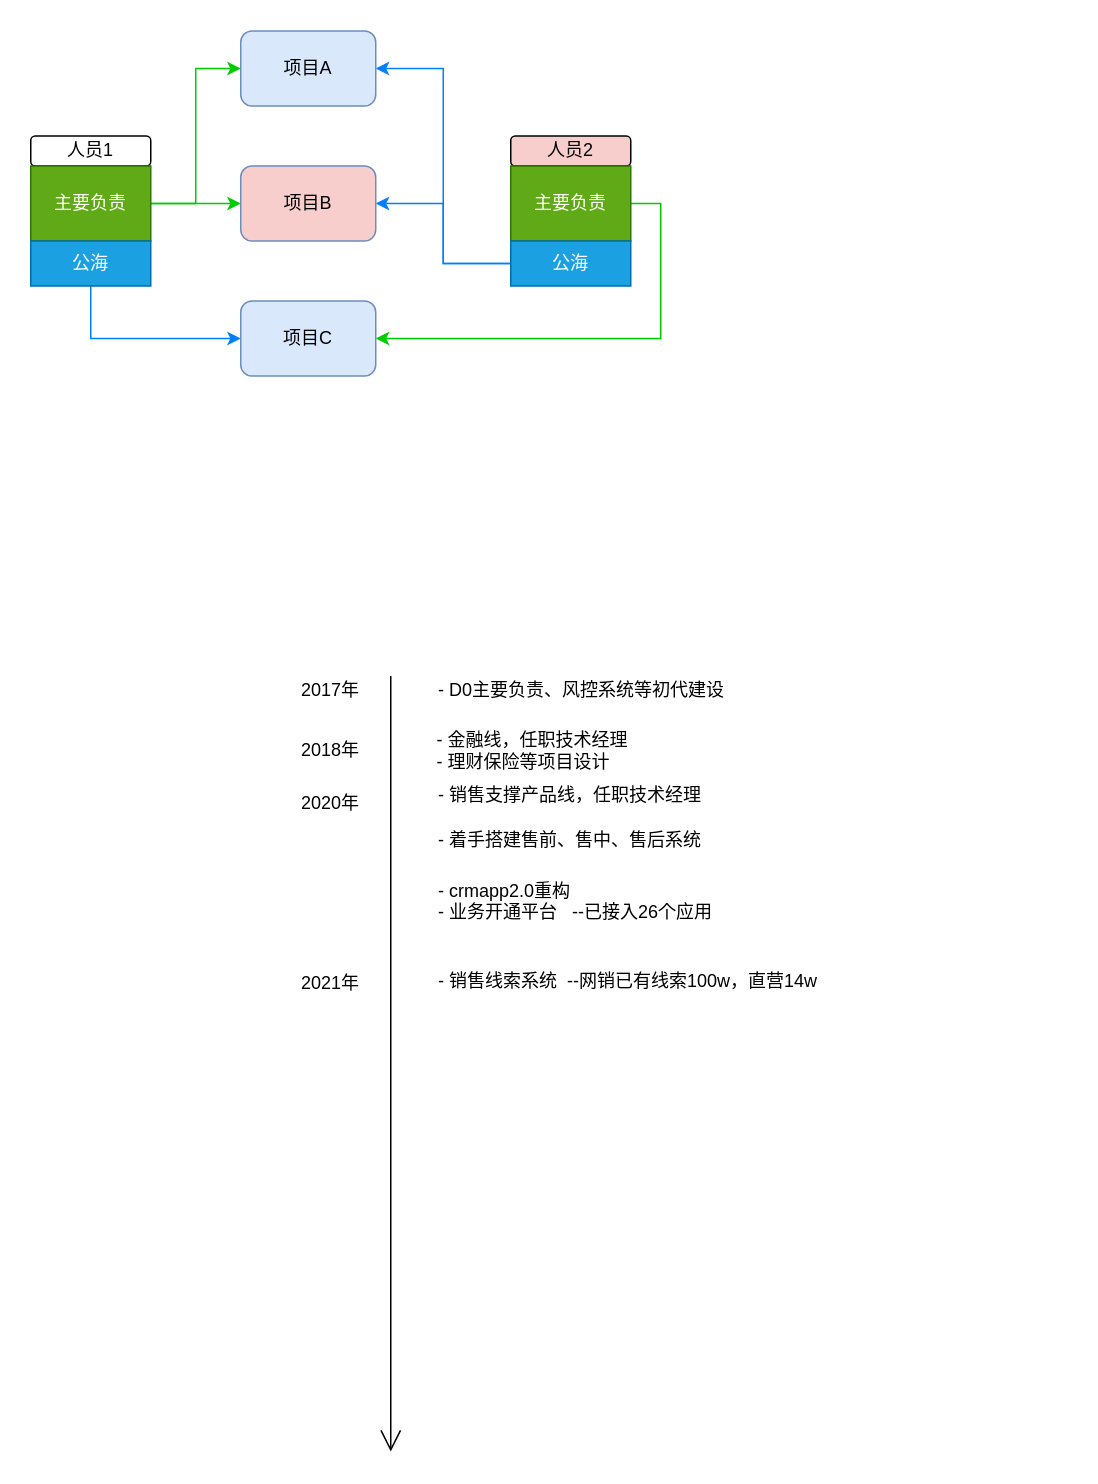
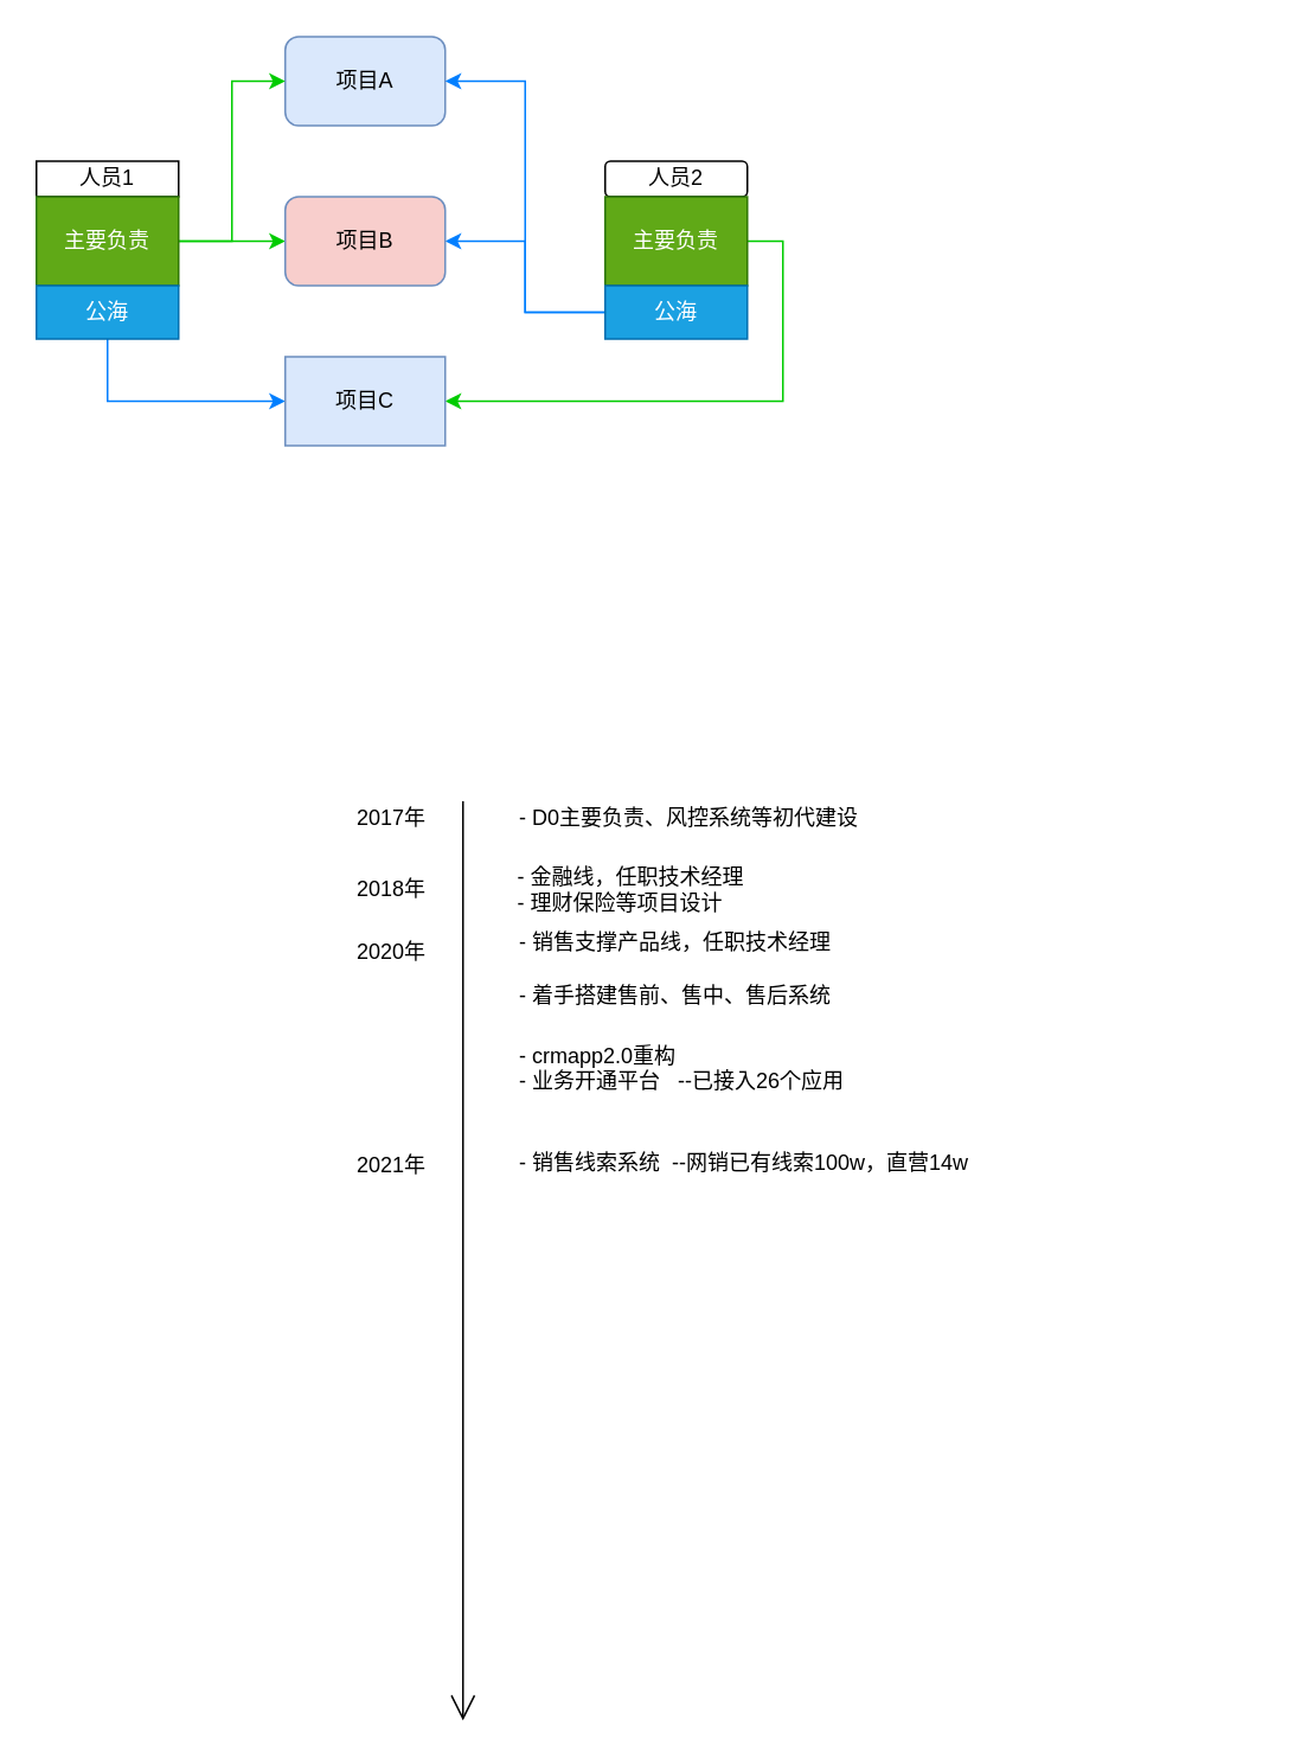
  <mxCell id="0" />
  <mxCell id="1" parent="0" />
  <mxCell id="2" value="项目A" style="rounded=1;whiteSpace=wrap;html=1;fillColor=#dae8fc;strokeColor=#6c8ebf;" parent="1" vertex="1"><mxGeometry x="160" y="20" width="90" height="50" as="geometry" /></mxCell>
- <mxCell id="3" value="人员1" style="rounded=1;whiteSpace=wrap;html=1;glass=0;" parent="1" vertex="1"><mxGeometry x="20" y="90" width="80" height="20" as="geometry" /></mxCell>
+ <mxCell id="3" value="人员1" style="whiteSpace=wrap;html=1;glass=0;rounded=0;" parent="1" vertex="1"><mxGeometry x="20" y="90" width="80" height="20" as="geometry" /></mxCell>
  <mxCell id="4" style="edgeStyle=orthogonalEdgeStyle;rounded=0;orthogonalLoop=1;jettySize=auto;html=1;exitX=1;exitY=0.5;exitDx=0;exitDy=0;entryX=0;entryY=0.5;entryDx=0;entryDy=0;strokeColor=#00CC00;" parent="1" source="6" target="2" edge="1"><mxGeometry relative="1" as="geometry" /></mxCell>
  <mxCell id="5" style="edgeStyle=orthogonalEdgeStyle;rounded=0;orthogonalLoop=1;jettySize=auto;html=1;exitX=1;exitY=0.5;exitDx=0;exitDy=0;entryX=0;entryY=0.5;entryDx=0;entryDy=0;strokeColor=#00CC00;" parent="1" source="6" target="15" edge="1"><mxGeometry relative="1" as="geometry" /></mxCell>
  <mxCell id="6" value="主要负责" style="rounded=0;whiteSpace=wrap;html=1;fillColor=#60a917;fontColor=#ffffff;strokeColor=#2D7600;" parent="1" vertex="1"><mxGeometry x="20" y="110" width="80" height="50" as="geometry" /></mxCell>
  <mxCell id="7" style="edgeStyle=orthogonalEdgeStyle;rounded=0;orthogonalLoop=1;jettySize=auto;html=1;exitX=0.5;exitY=1;exitDx=0;exitDy=0;entryX=0;entryY=0.5;entryDx=0;entryDy=0;strokeColor=#007FFF;" parent="1" source="8" target="16" edge="1"><mxGeometry relative="1" as="geometry" /></mxCell>
  <mxCell id="8" value="公海" style="rounded=0;whiteSpace=wrap;html=1;fillColor=#1ba1e2;fontColor=#ffffff;strokeColor=#006EAF;" parent="1" vertex="1"><mxGeometry x="20" y="160" width="80" height="30" as="geometry" /></mxCell>
- <mxCell id="9" value="人员2" style="rounded=1;whiteSpace=wrap;html=1;glass=0;fillColor=#f8cecc;" parent="1" vertex="1"><mxGeometry x="340" y="90" width="80" height="20" as="geometry" /></mxCell>
+ <mxCell id="9" value="人员2" style="rounded=1;whiteSpace=wrap;html=1;glass=0;" parent="1" vertex="1"><mxGeometry x="340" y="90" width="80" height="20" as="geometry" /></mxCell>
  <mxCell id="10" style="edgeStyle=orthogonalEdgeStyle;rounded=0;orthogonalLoop=1;jettySize=auto;html=1;exitX=1;exitY=0.5;exitDx=0;exitDy=0;entryX=1;entryY=0.5;entryDx=0;entryDy=0;strokeColor=#00CC00;" parent="1" source="11" target="16" edge="1"><mxGeometry relative="1" as="geometry" /></mxCell>
  <mxCell id="11" value="主要负责" style="rounded=0;whiteSpace=wrap;html=1;fillColor=#60a917;fontColor=#ffffff;strokeColor=#2D7600;" parent="1" vertex="1"><mxGeometry x="340" y="110" width="80" height="50" as="geometry" /></mxCell>
  <mxCell id="12" style="edgeStyle=orthogonalEdgeStyle;rounded=0;orthogonalLoop=1;jettySize=auto;html=1;exitX=0;exitY=0.5;exitDx=0;exitDy=0;entryX=1;entryY=0.5;entryDx=0;entryDy=0;strokeColor=#007FFF;" parent="1" source="14" target="2" edge="1"><mxGeometry relative="1" as="geometry" /></mxCell>
  <mxCell id="13" style="edgeStyle=orthogonalEdgeStyle;rounded=0;orthogonalLoop=1;jettySize=auto;html=1;exitX=0;exitY=0.5;exitDx=0;exitDy=0;entryX=1;entryY=0.5;entryDx=0;entryDy=0;strokeColor=#007FFF;" parent="1" source="14" target="15" edge="1"><mxGeometry relative="1" as="geometry" /></mxCell>
  <mxCell id="14" value="公海" style="rounded=0;whiteSpace=wrap;html=1;fillColor=#1ba1e2;fontColor=#ffffff;strokeColor=#006EAF;" parent="1" vertex="1"><mxGeometry x="340" y="160" width="80" height="30" as="geometry" /></mxCell>
  <mxCell id="15" value="项目B" style="rounded=1;whiteSpace=wrap;html=1;fillColor=#f8cecc;strokeColor=#6c8ebf;" parent="1" vertex="1"><mxGeometry x="160" y="110" width="90" height="50" as="geometry" /></mxCell>
- <mxCell id="16" value="项目C" style="rounded=1;whiteSpace=wrap;html=1;fillColor=#dae8fc;strokeColor=#6c8ebf;" parent="1" vertex="1"><mxGeometry x="160" y="200" width="90" height="50" as="geometry" /></mxCell>
+ <mxCell id="16" value="项目C" style="whiteSpace=wrap;html=1;fillColor=#dae8fc;strokeColor=#6c8ebf;rounded=0;" parent="1" vertex="1"><mxGeometry x="160" y="200" width="90" height="50" as="geometry" /></mxCell>
  <mxCell id="17" value="" style="endArrow=open;endFill=1;endSize=12;html=1;rounded=0;" edge="1" parent="1"><mxGeometry width="160" relative="1" as="geometry"><mxPoint x="260" y="450" as="sourcePoint" /><mxPoint x="260" y="967" as="targetPoint" /></mxGeometry></mxCell>
  <mxCell id="18" value="2017年" style="text;html=1;align=center;verticalAlign=middle;whiteSpace=wrap;rounded=0;" vertex="1" parent="1"><mxGeometry x="190" y="445" width="60" height="30" as="geometry" /></mxCell>
  <mxCell id="19" value="- D0主要负责、风控系统等初代建设" style="text;html=1;align=left;verticalAlign=middle;whiteSpace=wrap;rounded=0;" vertex="1" parent="1"><mxGeometry x="290" y="450" width="200" height="20" as="geometry" /></mxCell>
  <mxCell id="20" value="2020年" style="text;html=1;align=center;verticalAlign=middle;whiteSpace=wrap;rounded=0;" vertex="1" parent="1"><mxGeometry x="190" y="520" width="60" height="30" as="geometry" /></mxCell>
  <mxCell id="21" value="- 销售支撑产品线，任职技术经理" style="text;html=1;align=left;verticalAlign=middle;whiteSpace=wrap;rounded=0;" vertex="1" parent="1"><mxGeometry x="290" y="520" width="420" height="20" as="geometry" /></mxCell>
  <mxCell id="22" value="- 着手搭建售前、售中、售后系统" style="text;html=1;align=left;verticalAlign=middle;whiteSpace=wrap;rounded=0;" vertex="1" parent="1"><mxGeometry x="290" y="550" width="200" height="20" as="geometry" /></mxCell>
  <mxCell id="23" value="&lt;div&gt;- crmapp2.0重构&lt;/div&gt;- 业务开通平台&amp;nbsp; &amp;nbsp;--已接入26个应用" style="text;whiteSpace=wrap;html=1;" vertex="1" parent="1"><mxGeometry x="290" y="580" width="190" height="30" as="geometry" /></mxCell>
  <mxCell id="24" value="- 金融线，任职技术经理&lt;div&gt;- 理财保险等项目设计&lt;/div&gt;" style="text;html=1;align=left;verticalAlign=middle;whiteSpace=wrap;rounded=0;" vertex="1" parent="1"><mxGeometry x="289" y="490" width="160" height="20" as="geometry" /></mxCell>
  <mxCell id="25" value="2018年" style="text;html=1;align=center;verticalAlign=middle;whiteSpace=wrap;rounded=0;" vertex="1" parent="1"><mxGeometry x="190" y="485" width="60" height="30" as="geometry" /></mxCell>
  <mxCell id="26" value="2021年" style="text;html=1;align=center;verticalAlign=middle;whiteSpace=wrap;rounded=0;" vertex="1" parent="1"><mxGeometry x="190" y="640" width="60" height="30" as="geometry" /></mxCell>
  <mxCell id="27" value="- 销售线索系统&amp;nbsp; --网销已有线索100w，直营14w&lt;div&gt;&lt;/div&gt;" style="text;whiteSpace=wrap;html=1;" vertex="1" parent="1"><mxGeometry x="290" y="640" width="320" height="40" as="geometry" /></mxCell>
